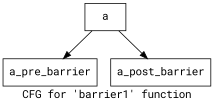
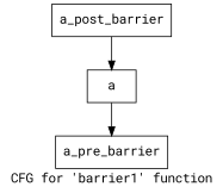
  digraph {
    fontname="Roboto Mono"
    label="CFG for 'barrier1' function"
    node [fontname="Roboto Mono" shape=record]
    edge [fontname="Roboto Mono"]
    n1 [label="{a_pre_barrier}"]
    n2 [label="{a}"]
    n3 [label="{a_post_barrier}"]
    n2 -> n1
-   n2 -> n3
+   n3 -> n2
  }
